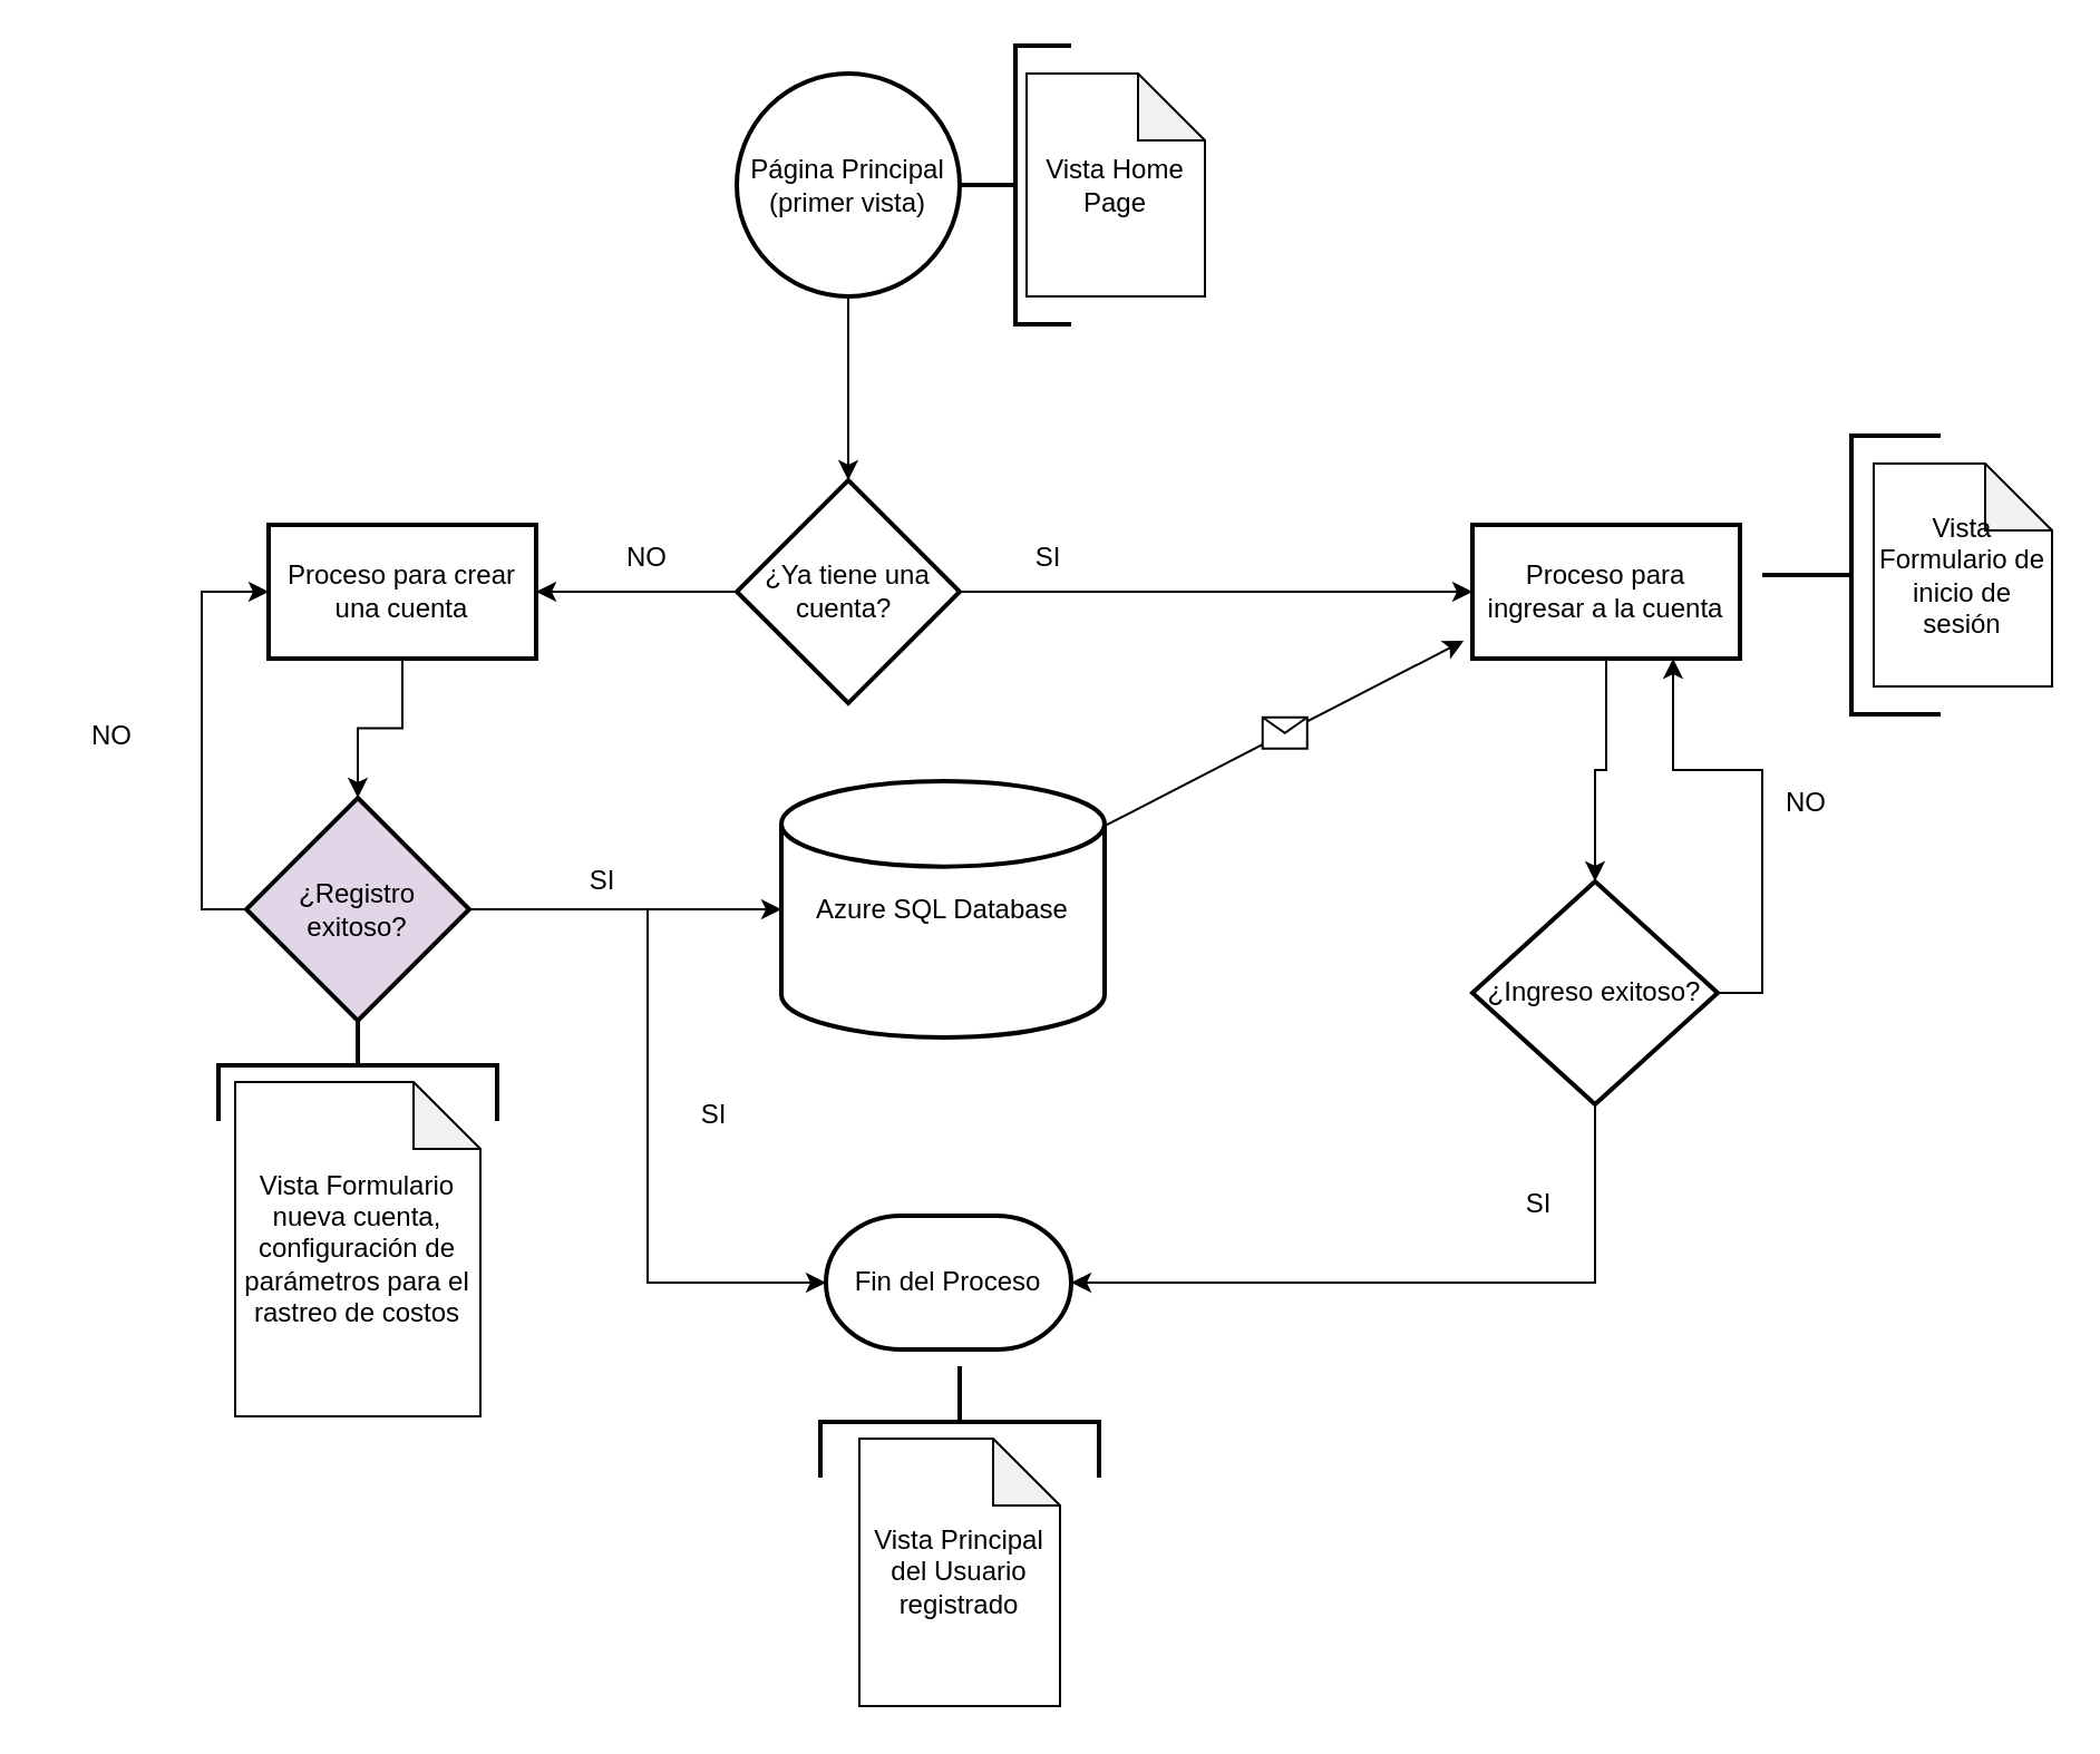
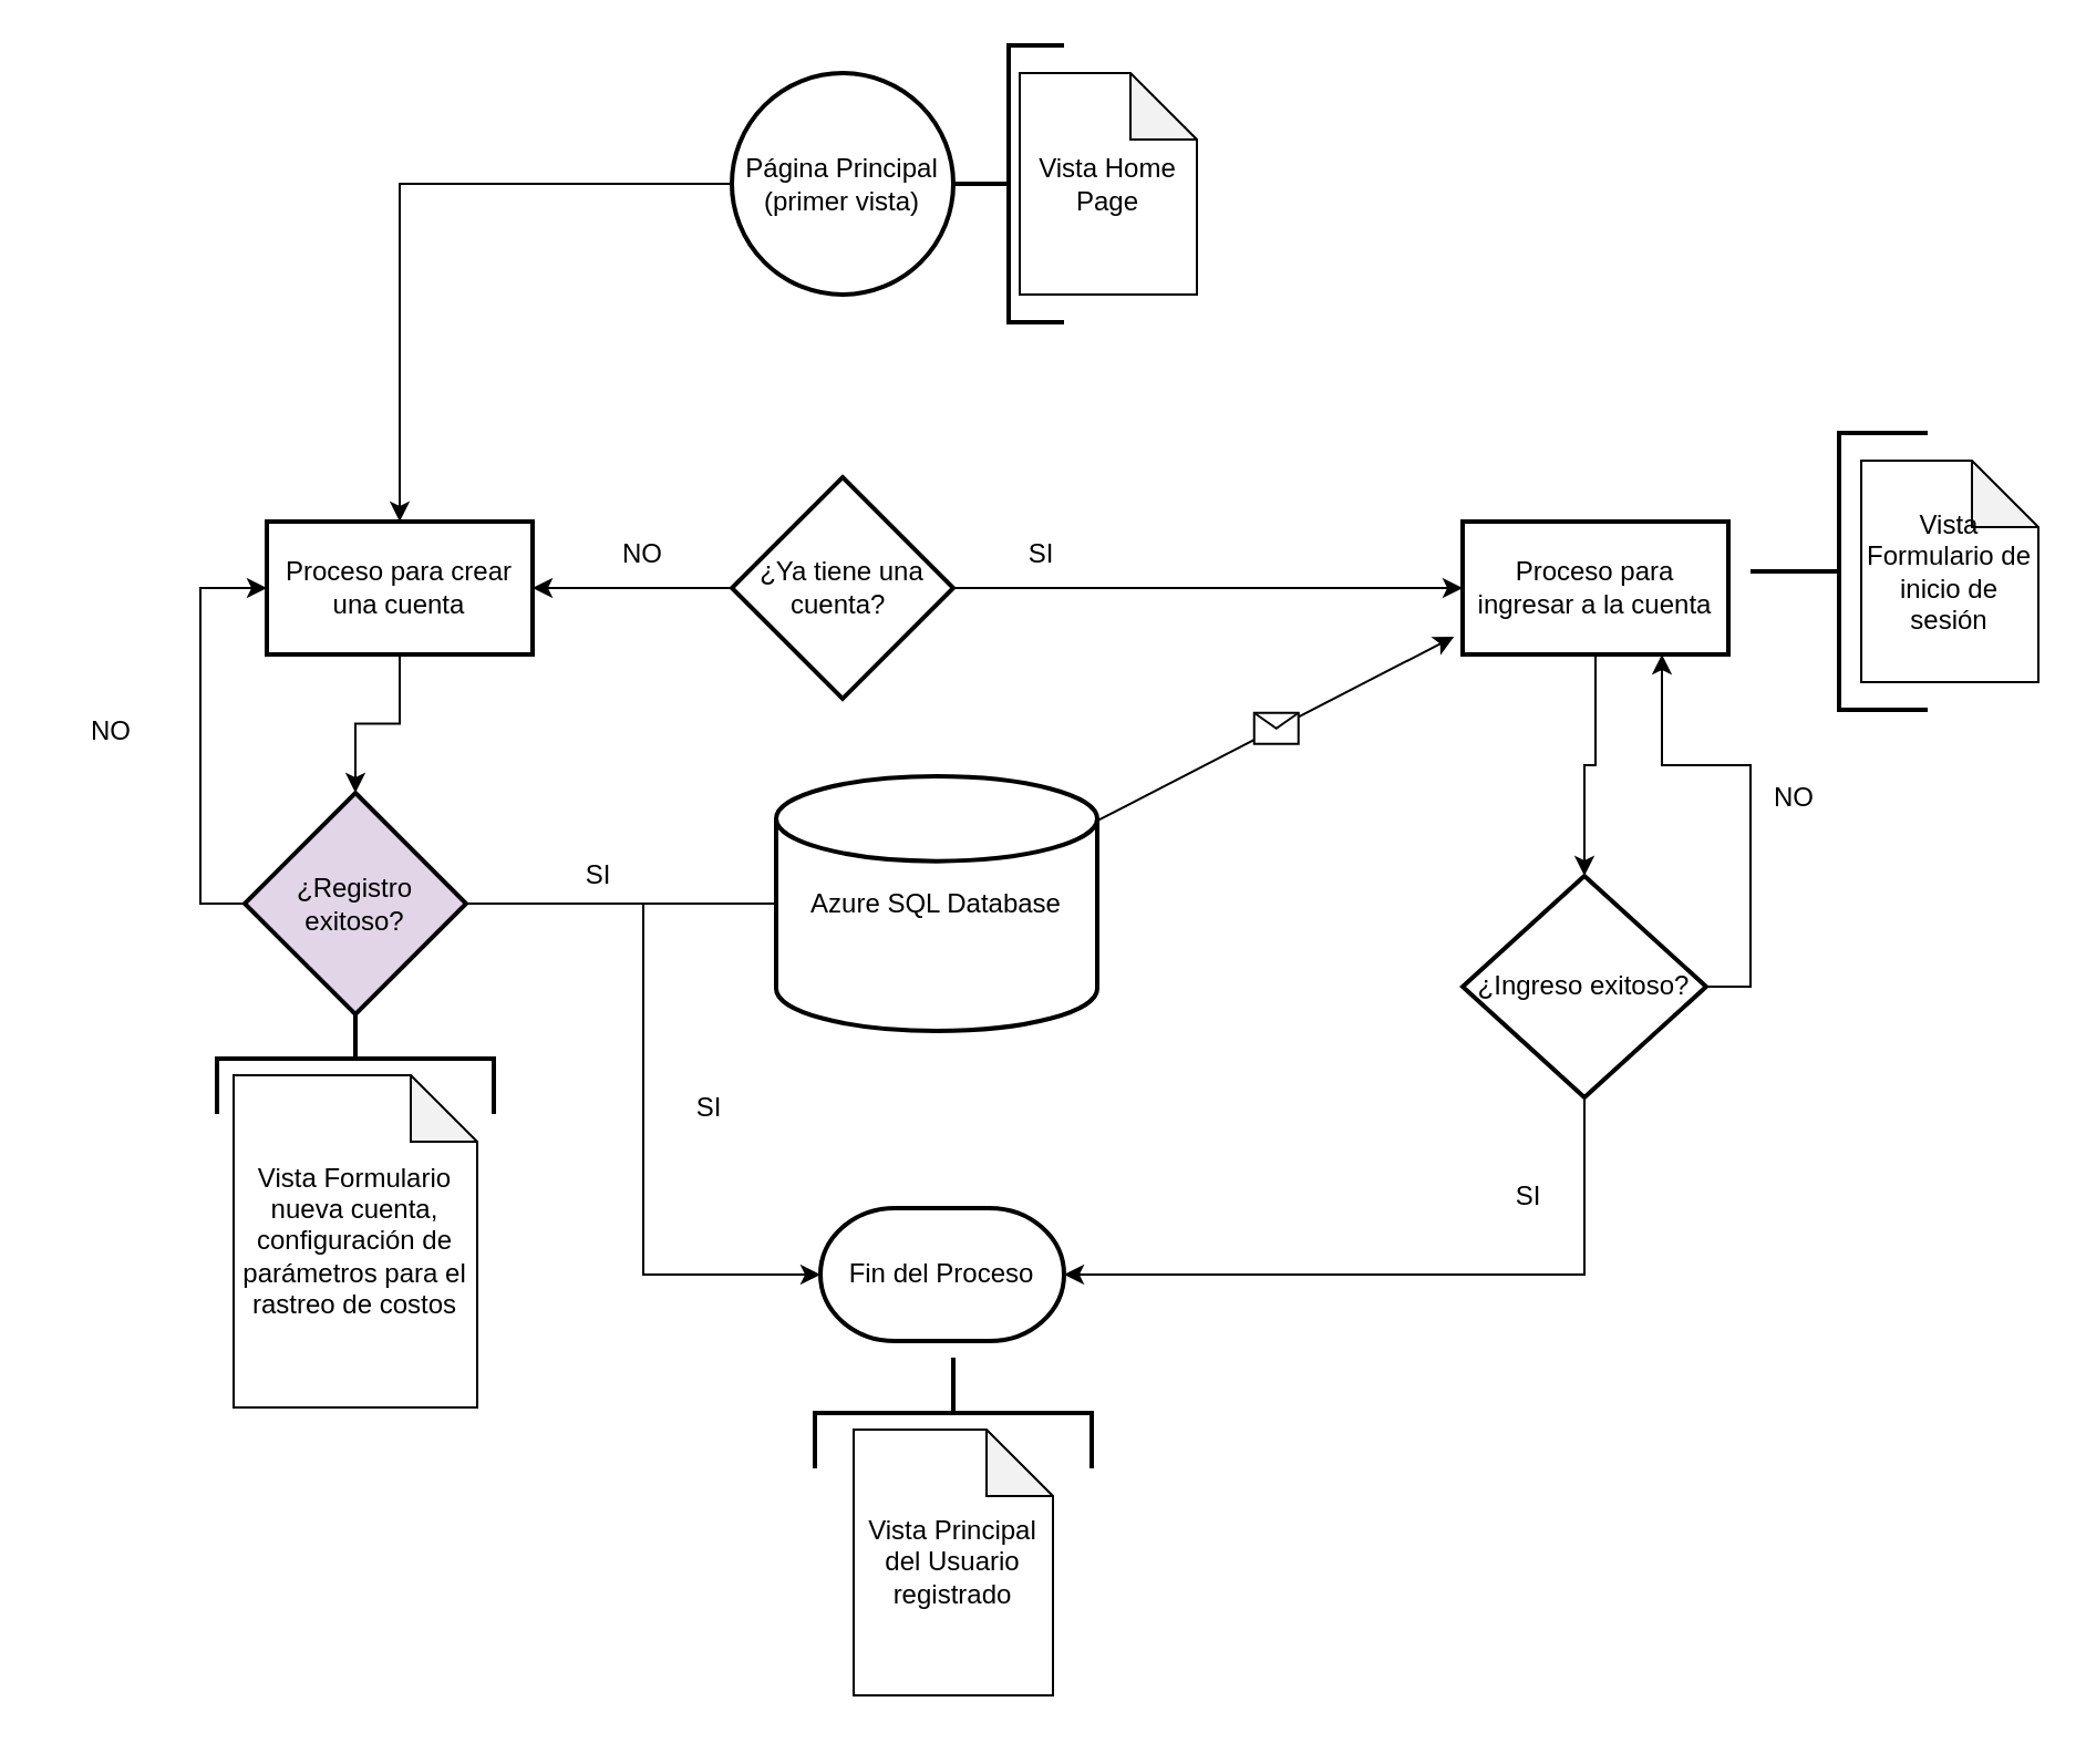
  <mxCell id="0" />
  <mxCell id="1" parent="0" />
- <mxCell id="2" style="edgeStyle=orthogonalEdgeStyle;rounded=0;orthogonalLoop=1;jettySize=auto;html=1;" edge="1" parent="1" source="3" target="6"><mxGeometry relative="1" as="geometry" /></mxCell>
+ <mxCell id="2" style="edgeStyle=orthogonalEdgeStyle;rounded=0;orthogonalLoop=1;jettySize=auto;html=1;" edge="1" parent="1" source="3" target="8"><mxGeometry relative="1" as="geometry" /></mxCell>
  <mxCell id="3" value="Página Principal (primer vista)" style="strokeWidth=2;html=1;shape=mxgraph.flowchart.start_2;whiteSpace=wrap;" vertex="1" parent="1"><mxGeometry x="330" y="32.5" width="100" height="100" as="geometry" /></mxCell>
  <mxCell id="4" style="edgeStyle=orthogonalEdgeStyle;rounded=0;orthogonalLoop=1;jettySize=auto;html=1;" edge="1" parent="1" source="6" target="8"><mxGeometry relative="1" as="geometry" /></mxCell>
  <mxCell id="5" value="" style="edgeStyle=orthogonalEdgeStyle;rounded=0;orthogonalLoop=1;jettySize=auto;html=1;" edge="1" parent="1" source="6" target="12"><mxGeometry relative="1" as="geometry" /></mxCell>
  <mxCell id="6" value="¿Ya tiene una cuenta?&amp;nbsp;" style="strokeWidth=2;html=1;shape=mxgraph.flowchart.decision;whiteSpace=wrap;" vertex="1" parent="1"><mxGeometry x="330" y="215" width="100" height="100" as="geometry" /></mxCell>
  <mxCell id="7" value="" style="edgeStyle=orthogonalEdgeStyle;rounded=0;orthogonalLoop=1;jettySize=auto;html=1;" edge="1" parent="1" source="8" target="19"><mxGeometry relative="1" as="geometry" /></mxCell>
  <mxCell id="8" value="Proceso para crear una cuenta" style="whiteSpace=wrap;html=1;strokeWidth=2;" vertex="1" parent="1"><mxGeometry x="120" y="235" width="120" height="60" as="geometry" /></mxCell>
  <mxCell id="9" value="NO" style="text;html=1;strokeColor=none;fillColor=none;align=center;verticalAlign=middle;whiteSpace=wrap;rounded=0;" vertex="1" parent="1"><mxGeometry x="260" y="235" width="60" height="30" as="geometry" /></mxCell>
  <mxCell id="10" value="SI" style="text;html=1;strokeColor=none;fillColor=none;align=center;verticalAlign=middle;whiteSpace=wrap;rounded=0;" vertex="1" parent="1"><mxGeometry x="440" y="235" width="60" height="30" as="geometry" /></mxCell>
  <mxCell id="11" style="edgeStyle=orthogonalEdgeStyle;rounded=0;orthogonalLoop=1;jettySize=auto;html=1;exitX=0.5;exitY=1;exitDx=0;exitDy=0;entryX=0.5;entryY=0;entryDx=0;entryDy=0;" edge="1" parent="1" source="12" target="28"><mxGeometry relative="1" as="geometry" /></mxCell>
  <mxCell id="12" value="Proceso para ingresar a la cuenta" style="whiteSpace=wrap;html=1;strokeWidth=2;" vertex="1" parent="1"><mxGeometry x="660" y="235" width="120" height="60" as="geometry" /></mxCell>
  <mxCell id="13" value="Vista Formulario nueva cuenta, configuración de parámetros para el rastreo de costos" style="shape=note;whiteSpace=wrap;html=1;backgroundOutline=1;darkOpacity=0.05;" vertex="1" parent="1"><mxGeometry x="105" y="485" width="110" height="150" as="geometry" /></mxCell>
  <mxCell id="14" value="" style="strokeWidth=2;html=1;shape=mxgraph.flowchart.annotation_2;align=left;labelPosition=right;pointerEvents=1;rotation=90;" vertex="1" parent="1"><mxGeometry x="135" y="415" width="50" height="125" as="geometry" /></mxCell>
  <mxCell id="15" value="Azure SQL Database" style="strokeWidth=2;html=1;shape=mxgraph.flowchart.database;whiteSpace=wrap;" vertex="1" parent="1"><mxGeometry x="350" y="350" width="145" height="115" as="geometry" /></mxCell>
  <mxCell id="16" style="edgeStyle=orthogonalEdgeStyle;rounded=0;orthogonalLoop=1;jettySize=auto;html=1;exitX=0;exitY=0.5;exitDx=0;exitDy=0;entryX=0;entryY=0.5;entryDx=0;entryDy=0;" edge="1" parent="1" source="19" target="8"><mxGeometry relative="1" as="geometry" /></mxCell>
- <mxCell id="17" style="edgeStyle=orthogonalEdgeStyle;rounded=0;orthogonalLoop=1;jettySize=auto;html=1;exitX=1;exitY=0.5;exitDx=0;exitDy=0;entryX=0;entryY=0.5;entryDx=0;entryDy=0;entryPerimeter=0;" edge="1" parent="1" source="19" target="15"><mxGeometry relative="1" as="geometry" /></mxCell>
+ <mxCell id="17" style="edgeStyle=orthogonalEdgeStyle;rounded=0;orthogonalLoop=1;jettySize=auto;html=1;exitX=1;exitY=0.5;exitDx=0;exitDy=0;entryX=0;entryY=0.5;entryDx=0;entryDy=0;entryPerimeter=0;endArrow=none;" edge="1" parent="1" source="19" target="15"><mxGeometry relative="1" as="geometry" /></mxCell>
  <mxCell id="18" style="edgeStyle=orthogonalEdgeStyle;rounded=0;orthogonalLoop=1;jettySize=auto;html=1;exitX=1;exitY=0.5;exitDx=0;exitDy=0;entryX=0;entryY=0.5;entryDx=0;entryDy=0;entryPerimeter=0;" edge="1" parent="1" source="19" target="31"><mxGeometry relative="1" as="geometry" /></mxCell>
  <mxCell id="19" value="¿Registro exitoso?" style="rhombus;whiteSpace=wrap;html=1;strokeWidth=2;fillColor=#e1d5e7;" vertex="1" parent="1"><mxGeometry x="110" y="357.5" width="100" height="100" as="geometry" /></mxCell>
  <mxCell id="20" value="SI" style="text;html=1;strokeColor=none;fillColor=none;align=center;verticalAlign=middle;whiteSpace=wrap;rounded=0;" vertex="1" parent="1"><mxGeometry x="240" y="380" width="60" height="30" as="geometry" /></mxCell>
  <mxCell id="21" value="NO" style="text;html=1;strokeColor=none;fillColor=none;align=center;verticalAlign=middle;whiteSpace=wrap;rounded=0;" vertex="1" parent="1"><mxGeometry x="20" y="315" width="60" height="30" as="geometry" /></mxCell>
  <mxCell id="22" value="Vista Home Page" style="shape=note;whiteSpace=wrap;html=1;backgroundOutline=1;darkOpacity=0.05;" vertex="1" parent="1"><mxGeometry x="460" y="32.5" width="80" height="100" as="geometry" /></mxCell>
  <mxCell id="23" value="" style="strokeWidth=2;html=1;shape=mxgraph.flowchart.annotation_2;align=left;labelPosition=right;pointerEvents=1;" vertex="1" parent="1"><mxGeometry x="430" y="20" width="50" height="125" as="geometry" /></mxCell>
  <mxCell id="24" value="Vista Formulario de inicio de sesión" style="shape=note;whiteSpace=wrap;html=1;backgroundOutline=1;darkOpacity=0.05;" vertex="1" parent="1"><mxGeometry x="840" y="207.5" width="80" height="100" as="geometry" /></mxCell>
  <mxCell id="25" value="" style="strokeWidth=2;html=1;shape=mxgraph.flowchart.annotation_2;align=left;labelPosition=right;pointerEvents=1;" vertex="1" parent="1"><mxGeometry x="790" y="195" width="80" height="125" as="geometry" /></mxCell>
  <mxCell id="26" style="edgeStyle=orthogonalEdgeStyle;rounded=0;orthogonalLoop=1;jettySize=auto;html=1;exitX=0.5;exitY=1;exitDx=0;exitDy=0;entryX=1;entryY=0.5;entryDx=0;entryDy=0;entryPerimeter=0;" edge="1" parent="1" source="28" target="31"><mxGeometry relative="1" as="geometry" /></mxCell>
  <mxCell id="27" style="edgeStyle=orthogonalEdgeStyle;rounded=0;orthogonalLoop=1;jettySize=auto;html=1;exitX=1;exitY=0.5;exitDx=0;exitDy=0;entryX=0.75;entryY=1;entryDx=0;entryDy=0;" edge="1" parent="1" source="28" target="12"><mxGeometry relative="1" as="geometry" /></mxCell>
  <mxCell id="28" value="¿Ingreso exitoso?" style="rhombus;whiteSpace=wrap;html=1;strokeWidth=2;" vertex="1" parent="1"><mxGeometry x="660" y="395" width="110" height="100" as="geometry" /></mxCell>
  <mxCell id="29" value="" style="endArrow=classic;html=1;rounded=0;entryX=-0.033;entryY=0.867;entryDx=0;entryDy=0;entryPerimeter=0;" edge="1" parent="1" source="15" target="12"><mxGeometry relative="1" as="geometry"><mxPoint x="490" y="575" as="sourcePoint" /><mxPoint x="650" y="295" as="targetPoint" /></mxGeometry></mxCell>
  <mxCell id="30" value="" style="shape=message;html=1;outlineConnect=0;" vertex="1" parent="29"><mxGeometry width="20" height="14" relative="1" as="geometry"><mxPoint x="-10" y="-7" as="offset" /></mxGeometry></mxCell>
  <mxCell id="31" value="Fin del Proceso" style="strokeWidth=2;html=1;shape=mxgraph.flowchart.terminator;whiteSpace=wrap;" vertex="1" parent="1"><mxGeometry x="370" y="545" width="110" height="60" as="geometry" /></mxCell>
  <mxCell id="32" value="SI" style="text;html=1;strokeColor=none;fillColor=none;align=center;verticalAlign=middle;whiteSpace=wrap;rounded=0;" vertex="1" parent="1"><mxGeometry x="660" y="525" width="60" height="30" as="geometry" /></mxCell>
  <mxCell id="33" value="NO" style="text;html=1;strokeColor=none;fillColor=none;align=center;verticalAlign=middle;whiteSpace=wrap;rounded=0;" vertex="1" parent="1"><mxGeometry x="780" y="345" width="60" height="30" as="geometry" /></mxCell>
  <mxCell id="34" value="SI" style="text;html=1;strokeColor=none;fillColor=none;align=center;verticalAlign=middle;whiteSpace=wrap;rounded=0;" vertex="1" parent="1"><mxGeometry x="290" y="485" width="60" height="30" as="geometry" /></mxCell>
  <mxCell id="35" value="Vista Principal del Usuario registrado" style="shape=note;whiteSpace=wrap;html=1;backgroundOutline=1;darkOpacity=0.05;" vertex="1" parent="1"><mxGeometry x="385" y="645" width="90" height="120" as="geometry" /></mxCell>
  <mxCell id="36" value="" style="strokeWidth=2;html=1;shape=mxgraph.flowchart.annotation_2;align=left;labelPosition=right;pointerEvents=1;rotation=90;" vertex="1" parent="1"><mxGeometry x="405" y="575" width="50" height="125" as="geometry" /></mxCell>
